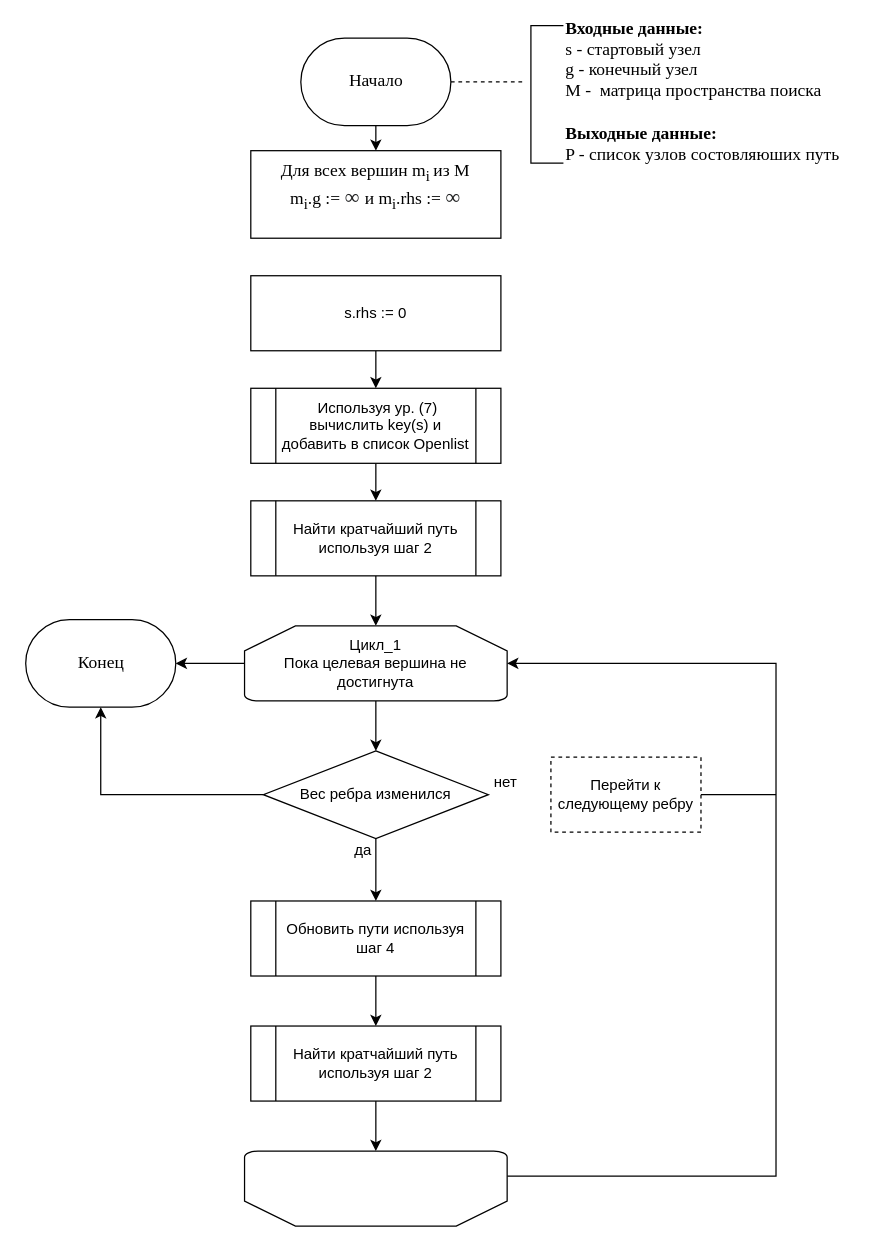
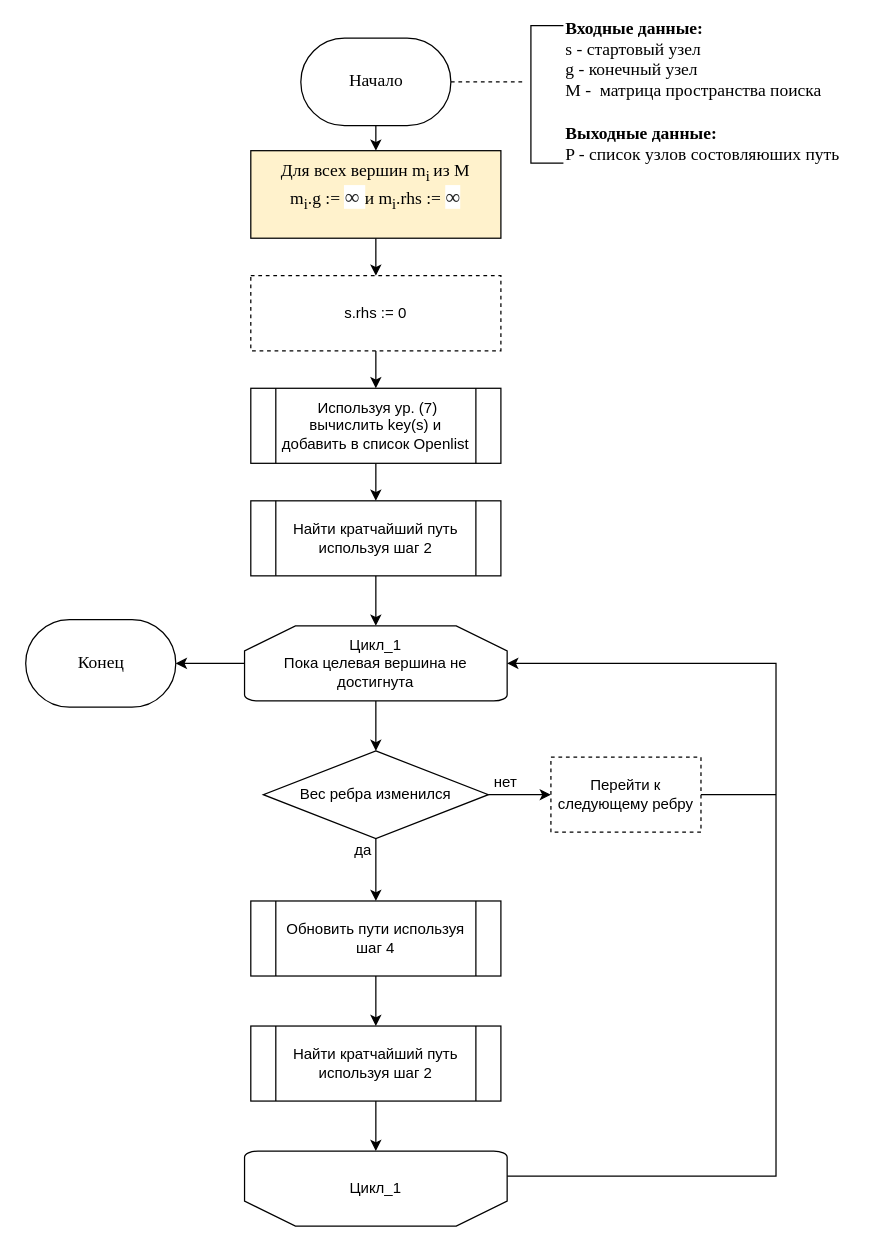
  <mxCell id="0" />
  <mxCell id="1" parent="0" />
  <mxCell id="2" style="edgeStyle=orthogonalEdgeStyle;rounded=0;orthogonalLoop=1;jettySize=auto;html=1;dashed=1;endArrow=none;endFill=0;" edge="1" parent="1" source="4"><mxGeometry relative="1" as="geometry"><mxPoint x="420" y="65" as="targetPoint" /></mxGeometry></mxCell>
  <mxCell id="3" style="edgeStyle=orthogonalEdgeStyle;rounded=0;orthogonalLoop=1;jettySize=auto;html=1;entryX=0.5;entryY=0;entryDx=0;entryDy=0;endArrow=classic;endFill=1;fontFamily=Times New Roman;fontSize=14;" edge="1" parent="1" source="4"><mxGeometry relative="1" as="geometry"><mxPoint x="300" y="120" as="targetPoint" /></mxGeometry></mxCell>
  <mxCell id="4" value="Начало" style="html=1;dashed=0;whitespace=wrap;shape=mxgraph.dfd.start;fontSize=14;fontFamily=Times New Roman;" vertex="1" parent="1"><mxGeometry x="240" y="30" width="120" height="70" as="geometry" /></mxCell>
  <mxCell id="5" value="" style="strokeWidth=1;html=1;shape=mxgraph.flowchart.annotation_1;align=left;pointerEvents=1;" vertex="1" parent="1"><mxGeometry x="424" y="20" width="26" height="110" as="geometry" /></mxCell>
  <mxCell id="6" value="&lt;b style=&quot;font-size: 14px&quot;&gt;Входные данные:&lt;br style=&quot;font-size: 14px&quot;&gt;&lt;/b&gt;s - стартовый узел&lt;br style=&quot;font-size: 14px&quot;&gt;g - конечный узел&amp;nbsp;&lt;br style=&quot;font-size: 14px&quot;&gt;M -&amp;nbsp; матрица пространства поиска&amp;nbsp;&lt;br style=&quot;font-size: 14px&quot;&gt;&lt;br style=&quot;font-size: 14px&quot;&gt;&lt;b style=&quot;font-size: 14px&quot;&gt;Выходные данные:&lt;br style=&quot;font-size: 14px&quot;&gt;&lt;/b&gt;P - список узлов состовляюших путь" style="text;html=1;strokeColor=none;fillColor=none;align=left;verticalAlign=middle;whiteSpace=wrap;rounded=0;fontSize=14;fontFamily=Times New Roman;" vertex="1" parent="1"><mxGeometry x="450" y="20" width="230" height="105" as="geometry" /></mxCell>
- <mxCell id="8" value="Для всех вершин m&lt;sub&gt;i &lt;/sub&gt;из M &lt;br&gt;m&lt;sub&gt;i&lt;/sub&gt;.g :=&amp;nbsp;&lt;span style=&quot;color: rgb(32 , 33 , 34) ; font-family: &amp;quot;times&amp;quot; , serif , &amp;quot;palatino linotype&amp;quot; , &amp;quot;new athena unicode&amp;quot; , &amp;quot;athena&amp;quot; , &amp;quot;gentium&amp;quot; , &amp;quot;code2000&amp;quot; ; font-size: 16.8px ; background-color: rgb(255 , 255 , 255)&quot;&gt;∞&amp;nbsp;&lt;/span&gt;и m&lt;sub&gt;i&lt;/sub&gt;.rhs :=&amp;nbsp;&lt;span style=&quot;color: rgb(32 , 33 , 34) ; font-family: &amp;quot;times&amp;quot; , serif , &amp;quot;palatino linotype&amp;quot; , &amp;quot;new athena unicode&amp;quot; , &amp;quot;athena&amp;quot; , &amp;quot;gentium&amp;quot; , &amp;quot;code2000&amp;quot; ; font-size: 16.8px ; background-color: rgb(255 , 255 , 255)&quot;&gt;∞&lt;/span&gt;&lt;br&gt;&amp;nbsp;" style="rounded=0;whiteSpace=wrap;html=1;absoluteArcSize=1;arcSize=14;strokeWidth=1;fontFamily=Times New Roman;fontSize=14;align=center;verticalAlign=bottom;" vertex="1" parent="1"><mxGeometry x="200" y="120" width="200" height="70" as="geometry" /></mxCell>
+ <mxCell id="7" style="edgeStyle=orthogonalEdgeStyle;rounded=0;orthogonalLoop=1;jettySize=auto;html=1;entryX=0.5;entryY=0;entryDx=0;entryDy=0;" edge="1" parent="1" source="8" target="10"><mxGeometry relative="1" as="geometry" /></mxCell>
+ <mxCell id="8" value="Для всех вершин m&lt;sub&gt;i &lt;/sub&gt;из M &lt;br&gt;m&lt;sub&gt;i&lt;/sub&gt;.g :=&amp;nbsp;&lt;span style=&quot;color: rgb(32 , 33 , 34) ; font-family: &amp;quot;times&amp;quot; , serif , &amp;quot;palatino linotype&amp;quot; , &amp;quot;new athena unicode&amp;quot; , &amp;quot;athena&amp;quot; , &amp;quot;gentium&amp;quot; , &amp;quot;code2000&amp;quot; ; font-size: 16.8px ; background-color: rgb(255 , 255 , 255)&quot;&gt;∞&amp;nbsp;&lt;/span&gt;и m&lt;sub&gt;i&lt;/sub&gt;.rhs :=&amp;nbsp;&lt;span style=&quot;color: rgb(32 , 33 , 34) ; font-family: &amp;quot;times&amp;quot; , serif , &amp;quot;palatino linotype&amp;quot; , &amp;quot;new athena unicode&amp;quot; , &amp;quot;athena&amp;quot; , &amp;quot;gentium&amp;quot; , &amp;quot;code2000&amp;quot; ; font-size: 16.8px ; background-color: rgb(255 , 255 , 255)&quot;&gt;∞&lt;/span&gt;&lt;br&gt;&amp;nbsp;" style="rounded=0;whiteSpace=wrap;html=1;absoluteArcSize=1;arcSize=14;strokeWidth=1;fontFamily=Times New Roman;fontSize=14;align=center;verticalAlign=bottom;fillColor=#fff2cc;" vertex="1" parent="1"><mxGeometry x="200" y="120" width="200" height="70" as="geometry" /></mxCell>
  <mxCell id="9" style="edgeStyle=orthogonalEdgeStyle;rounded=0;orthogonalLoop=1;jettySize=auto;html=1;" edge="1" parent="1" source="10"><mxGeometry relative="1" as="geometry"><mxPoint x="300" y="310" as="targetPoint" /></mxGeometry></mxCell>
- <mxCell id="10" value="s.rhs := 0" style="rounded=0;whiteSpace=wrap;html=1;align=center;" vertex="1" parent="1"><mxGeometry x="200" y="220" width="200" height="60" as="geometry" /></mxCell>
+ <mxCell id="10" value="s.rhs := 0" style="rounded=0;whiteSpace=wrap;html=1;align=center;dashed=1;" vertex="1" parent="1"><mxGeometry x="200" y="220" width="200" height="60" as="geometry" /></mxCell>
  <mxCell id="11" style="edgeStyle=orthogonalEdgeStyle;rounded=0;orthogonalLoop=1;jettySize=auto;html=1;entryX=0.5;entryY=0;entryDx=0;entryDy=0;" edge="1" parent="1" source="12" target="14"><mxGeometry relative="1" as="geometry" /></mxCell>
  <mxCell id="12" value="&lt;span&gt;&amp;nbsp;Используя ур. (7) вычислить key(s) и добавить в список Openlist&lt;/span&gt;" style="shape=process;whiteSpace=wrap;html=1;backgroundOutline=1;align=center;" vertex="1" parent="1"><mxGeometry x="200" y="310" width="200" height="60" as="geometry" /></mxCell>
  <mxCell id="13" style="edgeStyle=orthogonalEdgeStyle;rounded=0;orthogonalLoop=1;jettySize=auto;html=1;entryX=0.5;entryY=0;entryDx=0;entryDy=0;entryPerimeter=0;" edge="1" parent="1" source="14" target="17"><mxGeometry relative="1" as="geometry" /></mxCell>
  <mxCell id="14" value="Найти кратчайший путь используя шаг&amp;nbsp;2" style="shape=process;whiteSpace=wrap;html=1;backgroundOutline=1;align=center;" vertex="1" parent="1"><mxGeometry x="200" y="400" width="200" height="60" as="geometry" /></mxCell>
  <mxCell id="15" style="edgeStyle=orthogonalEdgeStyle;rounded=0;orthogonalLoop=1;jettySize=auto;html=1;" edge="1" parent="1" source="17"><mxGeometry relative="1" as="geometry"><mxPoint x="140" y="530" as="targetPoint" /></mxGeometry></mxCell>
  <mxCell id="16" style="edgeStyle=orthogonalEdgeStyle;rounded=0;orthogonalLoop=1;jettySize=auto;html=1;" edge="1" parent="1" source="17"><mxGeometry relative="1" as="geometry"><mxPoint x="300" y="600" as="targetPoint" /></mxGeometry></mxCell>
  <mxCell id="17" value="Цикл_1&lt;br&gt;Пока целевая вершина не достигнута" style="strokeWidth=1;html=1;shape=mxgraph.flowchart.loop_limit;whiteSpace=wrap;align=center;spacing=2;" vertex="1" parent="1"><mxGeometry x="195" y="500" width="210" height="60" as="geometry" /></mxCell>
  <mxCell id="18" style="edgeStyle=orthogonalEdgeStyle;rounded=0;orthogonalLoop=1;jettySize=auto;html=1;entryX=1;entryY=0.5;entryDx=0;entryDy=0;entryPerimeter=0;endArrow=classic;endFill=1;fontSize=12;" edge="1" parent="1" source="19" target="17"><mxGeometry relative="1" as="geometry"><Array as="points"><mxPoint x="620" y="940" /><mxPoint x="620" y="530" /></Array></mxGeometry></mxCell>
  <mxCell id="19" value="" style="strokeWidth=1;html=1;shape=mxgraph.flowchart.loop_limit;whiteSpace=wrap;align=center;spacing=2;direction=west;" vertex="1" parent="1"><mxGeometry x="195" y="920" width="210" height="60" as="geometry" /></mxCell>
  <mxCell id="20" value="Конец" style="html=1;dashed=0;whitespace=wrap;shape=mxgraph.dfd.start;fontSize=14;fontFamily=Times New Roman;" vertex="1" parent="1"><mxGeometry x="20" y="495" width="120" height="70" as="geometry" /></mxCell>
  <mxCell id="21" style="edgeStyle=orthogonalEdgeStyle;rounded=0;orthogonalLoop=1;jettySize=auto;html=1;fontSize=12;" edge="1" parent="1" source="23"><mxGeometry relative="1" as="geometry"><mxPoint x="300" y="720" as="targetPoint" /></mxGeometry></mxCell>
- <mxCell id="22" style="edgeStyle=orthogonalEdgeStyle;rounded=0;orthogonalLoop=1;jettySize=auto;html=1;endArrow=classic;endFill=1;fontSize=12;" edge="1" parent="1" source="23" target="20"><mxGeometry relative="1" as="geometry" /></mxCell>
+ <mxCell id="22" style="edgeStyle=orthogonalEdgeStyle;rounded=0;orthogonalLoop=1;jettySize=auto;html=1;entryX=0;entryY=0.5;entryDx=0;entryDy=0;endArrow=classic;endFill=1;fontSize=12;" edge="1" parent="1" source="23" target="25"><mxGeometry relative="1" as="geometry" /></mxCell>
  <mxCell id="23" value="Вес ребра изменился" style="strokeWidth=1;html=1;shape=mxgraph.flowchart.decision;whiteSpace=wrap;align=center;fontSize=12;spacing=2;" vertex="1" parent="1"><mxGeometry x="210" y="600" width="180" height="70" as="geometry" /></mxCell>
  <mxCell id="24" style="edgeStyle=orthogonalEdgeStyle;rounded=0;orthogonalLoop=1;jettySize=auto;html=1;endArrow=none;endFill=0;fontSize=12;" edge="1" parent="1" source="25"><mxGeometry relative="1" as="geometry"><mxPoint x="620" y="635" as="targetPoint" /></mxGeometry></mxCell>
  <mxCell id="25" value="Перейти к следующему ребру" style="rounded=0;whiteSpace=wrap;html=1;align=center;dashed=1;" vertex="1" parent="1"><mxGeometry x="440" y="605" width="120" height="60" as="geometry" /></mxCell>
  <mxCell id="26" value="нет" style="text;html=1;strokeColor=none;fillColor=none;align=center;verticalAlign=middle;whiteSpace=wrap;rounded=0;fontSize=12;" vertex="1" parent="1"><mxGeometry x="384" y="610" width="40" height="30" as="geometry" /></mxCell>
  <mxCell id="27" value="да" style="text;html=1;strokeColor=none;fillColor=none;align=center;verticalAlign=middle;whiteSpace=wrap;rounded=0;fontSize=12;" vertex="1" parent="1"><mxGeometry x="270" y="665" width="40" height="30" as="geometry" /></mxCell>
  <mxCell id="28" style="edgeStyle=orthogonalEdgeStyle;rounded=0;orthogonalLoop=1;jettySize=auto;html=1;entryX=0.5;entryY=0;entryDx=0;entryDy=0;endArrow=classic;endFill=1;fontSize=12;" edge="1" parent="1" source="29" target="31"><mxGeometry relative="1" as="geometry" /></mxCell>
  <mxCell id="29" value="Обновить пути используя шаг 4" style="shape=process;whiteSpace=wrap;html=1;backgroundOutline=1;align=center;" vertex="1" parent="1"><mxGeometry x="200" y="720" width="200" height="60" as="geometry" /></mxCell>
  <mxCell id="30" style="edgeStyle=orthogonalEdgeStyle;rounded=0;orthogonalLoop=1;jettySize=auto;html=1;entryX=0.5;entryY=1;entryDx=0;entryDy=0;entryPerimeter=0;endArrow=classic;endFill=1;fontSize=12;" edge="1" parent="1" source="31" target="19"><mxGeometry relative="1" as="geometry" /></mxCell>
  <mxCell id="31" value="Найти кратчайший путь используя шаг&amp;nbsp;2" style="shape=process;whiteSpace=wrap;html=1;backgroundOutline=1;align=center;" vertex="1" parent="1"><mxGeometry x="200" y="820" width="200" height="60" as="geometry" /></mxCell>
+ <mxCell id="32" value="Цикл_1" style="text;html=1;strokeColor=none;fillColor=none;align=center;verticalAlign=middle;whiteSpace=wrap;rounded=0;fontSize=12;" vertex="1" parent="1"><mxGeometry x="280" y="940" width="40" height="20" as="geometry" /></mxCell>
